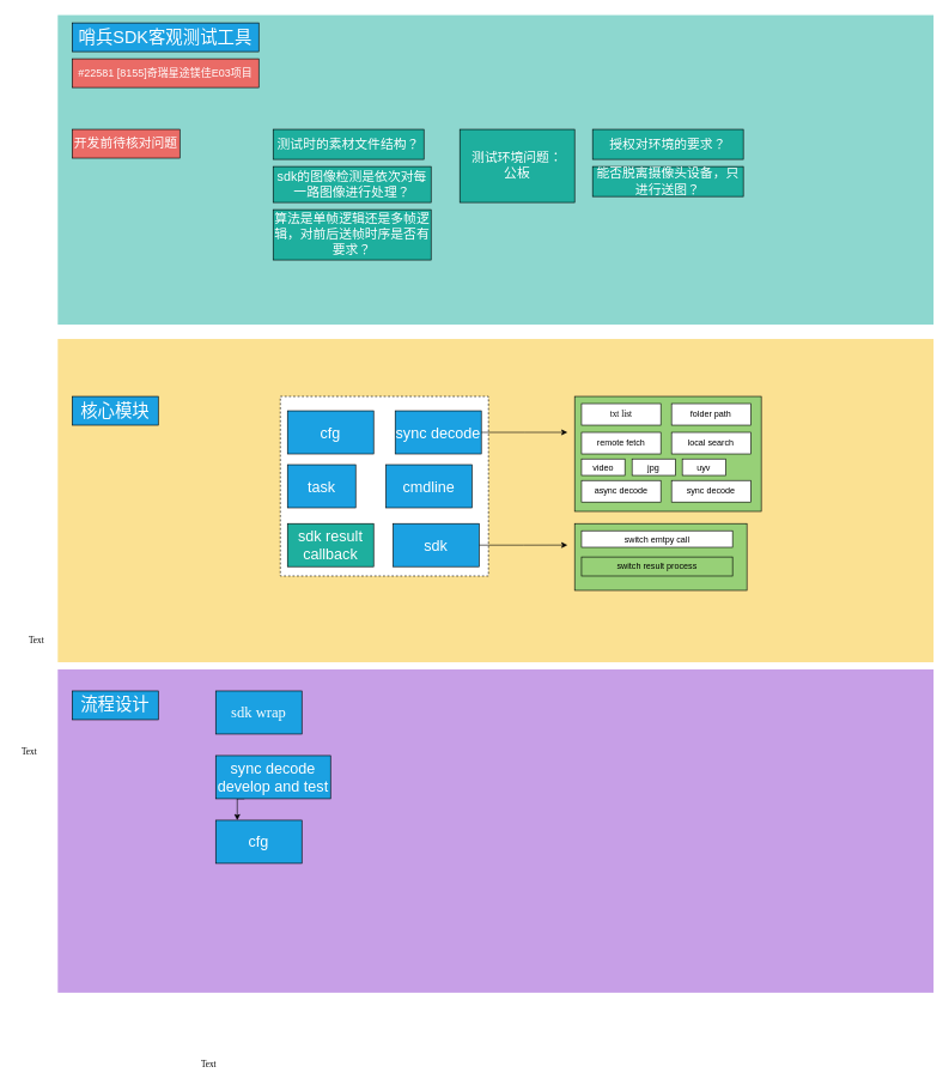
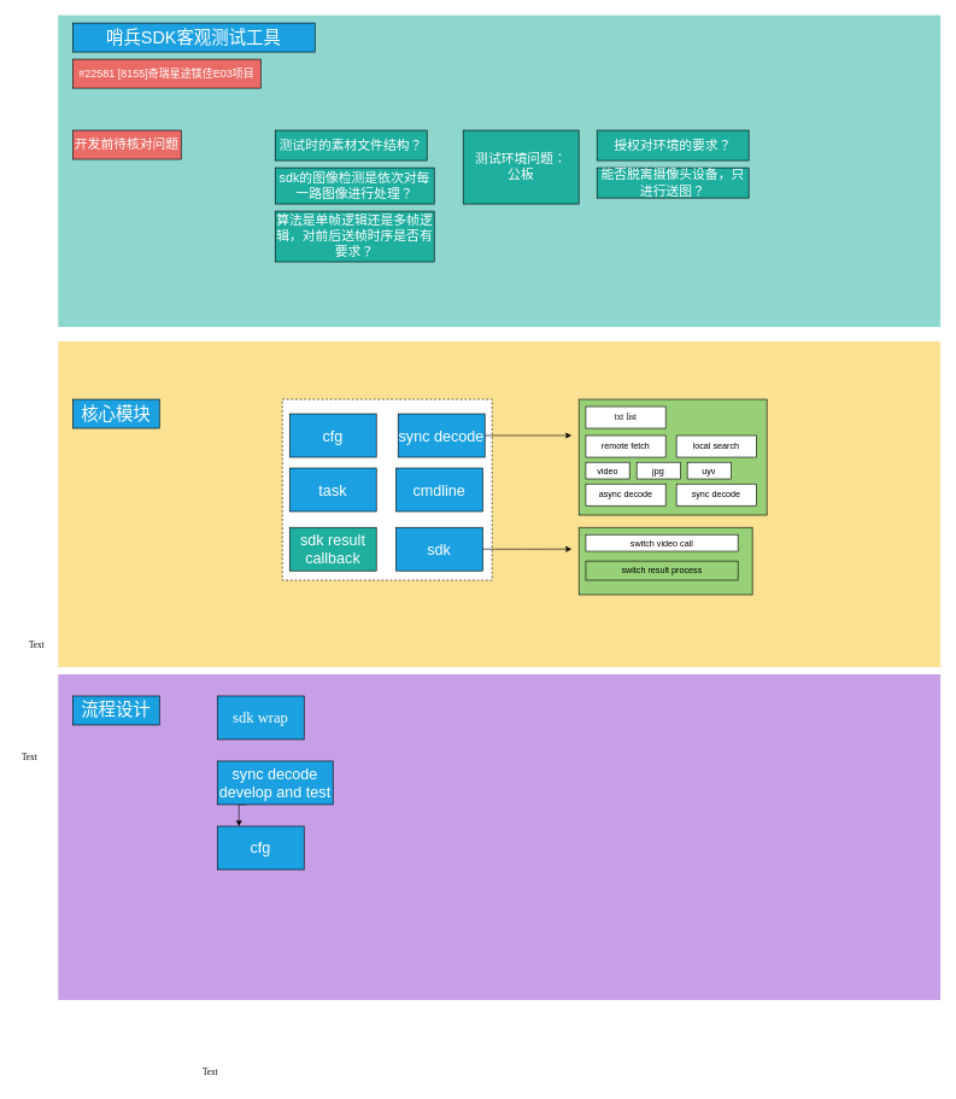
  <mxCell id="0" />
  <mxCell id="1" parent="0" />
  <mxCell id="2" value="" style="whiteSpace=wrap;html=1;fillColor=#8dd7cf;strokeColor=none;rounded=0;" parent="1" vertex="1"><mxGeometry x="80" y="20.13" width="1220" height="430.87" as="geometry" /></mxCell>
  <mxCell id="3" value="" style="whiteSpace=wrap;html=1;fillColor=#fbe192;strokeColor=none;rounded=0;glass=0;shadow=0;" parent="1" vertex="1"><mxGeometry x="80" y="471" width="1220" height="450" as="geometry" /></mxCell>
- <mxCell id="4" value="&lt;font color=&quot;#ffffff&quot;&gt;&lt;span style=&quot;font-size: 24px;&quot;&gt;哨兵SDK客观测试工具&lt;/span&gt;&lt;/font&gt;" style="rounded=0;whiteSpace=wrap;html=1;fillColor=#1BA1E2;" parent="1" vertex="1"><mxGeometry x="100" y="31" width="260" height="40" as="geometry" /></mxCell>
+ <mxCell id="4" value="&lt;font color=&quot;#ffffff&quot;&gt;&lt;span style=&quot;font-size: 24px;&quot;&gt;哨兵SDK客观测试工具&lt;/span&gt;&lt;/font&gt;" style="rounded=0;whiteSpace=wrap;html=1;fillColor=#1BA1E2;" parent="1" vertex="1"><mxGeometry x="100" y="31" width="335" height="40" as="geometry" /></mxCell>
  <mxCell id="5" value="&lt;font color=&quot;#ffffff&quot; style=&quot;font-size: 15px;&quot;&gt;#22581 [8155]奇瑞星途镁佳E03项目&lt;/font&gt;" style="rounded=0;whiteSpace=wrap;html=1;fillColor=#EA6B66;" parent="1" vertex="1"><mxGeometry x="100" y="81" width="260" height="40" as="geometry" /></mxCell>
  <mxCell id="6" value="&lt;font style=&quot;font-size: 18px;&quot; color=&quot;#ffffff&quot;&gt;开发前待核对问题&lt;/font&gt;" style="rounded=0;whiteSpace=wrap;html=1;fillColor=#EA6B66;" parent="1" vertex="1"><mxGeometry x="100" y="179.25" width="150" height="40" as="geometry" /></mxCell>
  <mxCell id="7" value="&lt;font color=&quot;#ffffff&quot;&gt;&lt;span style=&quot;font-size: 24px;&quot;&gt;核心模块&lt;/span&gt;&lt;/font&gt;" style="rounded=0;whiteSpace=wrap;html=1;fillColor=#1BA1E2;" parent="1" vertex="1"><mxGeometry x="100" y="551" width="120" height="40" as="geometry" /></mxCell>
  <mxCell id="8" value="" style="rounded=0;whiteSpace=wrap;html=1;dashed=1;" parent="1" vertex="1"><mxGeometry x="390" y="551" width="290" height="250" as="geometry" /></mxCell>
  <mxCell id="9" style="edgeStyle=orthogonalEdgeStyle;rounded=0;orthogonalLoop=1;jettySize=auto;html=1;exitX=1;exitY=0.5;exitDx=0;exitDy=0;" parent="1" source="10" edge="1"><mxGeometry relative="1" as="geometry"><mxPoint x="790" y="601" as="targetPoint" /></mxGeometry></mxCell>
  <mxCell id="10" value="&lt;font color=&quot;#ffffff&quot;&gt;&lt;span style=&quot;font-size: 21px;&quot;&gt;sync decode&lt;/span&gt;&lt;/font&gt;" style="rounded=0;whiteSpace=wrap;html=1;fillColor=#1BA1E2;" parent="1" vertex="1"><mxGeometry x="550" y="571" width="120" height="60" as="geometry" /></mxCell>
  <mxCell id="11" value="&lt;font color=&quot;#ffffff&quot; style=&quot;font-size: 21px;&quot;&gt;cfg&lt;br&gt;&lt;/font&gt;" style="rounded=0;whiteSpace=wrap;html=1;fillColor=#1BA1E2;" parent="1" vertex="1"><mxGeometry x="400" y="571" width="120" height="60" as="geometry" /></mxCell>
  <mxCell id="12" style="edgeStyle=orthogonalEdgeStyle;rounded=0;orthogonalLoop=1;jettySize=auto;html=1;exitX=1;exitY=0.5;exitDx=0;exitDy=0;" parent="1" source="13" edge="1"><mxGeometry relative="1" as="geometry"><mxPoint x="790" y="757.941" as="targetPoint" /></mxGeometry></mxCell>
  <mxCell id="13" value="&lt;font color=&quot;#ffffff&quot;&gt;&lt;span style=&quot;font-size: 21px;&quot;&gt;sdk&lt;/span&gt;&lt;/font&gt;" style="rounded=0;whiteSpace=wrap;html=1;fillColor=#1BA1E2;" parent="1" vertex="1"><mxGeometry x="547" y="728" width="120" height="60" as="geometry" /></mxCell>
- <mxCell id="14" value="&lt;font color=&quot;#ffffff&quot; style=&quot;font-size: 21px;&quot;&gt;task&lt;/font&gt;" style="rounded=0;whiteSpace=wrap;html=1;fillColor=#1BA1E2;" parent="1" vertex="1"><mxGeometry x="400" y="646" width="95" height="60" as="geometry" /></mxCell>
+ <mxCell id="14" value="&lt;font color=&quot;#ffffff&quot; style=&quot;font-size: 21px;&quot;&gt;task&lt;/font&gt;" style="rounded=0;whiteSpace=wrap;html=1;fillColor=#1BA1E2;" parent="1" vertex="1"><mxGeometry x="400" y="646" width="120" height="60" as="geometry" /></mxCell>
  <mxCell id="15" value="&lt;font color=&quot;#ffffff&quot; style=&quot;font-size: 21px;&quot;&gt;sdk result&lt;br&gt;callback&lt;br&gt;&lt;/font&gt;" style="rounded=0;whiteSpace=wrap;html=1;fillColor=#1eaf9e;" parent="1" vertex="1"><mxGeometry x="400" y="728" width="120" height="60" as="geometry" /></mxCell>
- <mxCell id="16" value="&lt;font color=&quot;#ffffff&quot;&gt;&lt;span style=&quot;font-size: 21px;&quot;&gt;cmdline&lt;/span&gt;&lt;/font&gt;" style="rounded=0;whiteSpace=wrap;html=1;fillColor=#1BA1E2;" parent="1" vertex="1"><mxGeometry x="537" y="646" width="120" height="60" as="geometry" /></mxCell>
+ <mxCell id="16" value="&lt;font color=&quot;#ffffff&quot;&gt;&lt;span style=&quot;font-size: 21px;&quot;&gt;cmdline&lt;/span&gt;&lt;/font&gt;" style="rounded=0;whiteSpace=wrap;html=1;fillColor=#1BA1E2;" parent="1" vertex="1"><mxGeometry x="547" y="646" width="120" height="60" as="geometry" /></mxCell>
  <mxCell id="17" value="" style="rounded=0;whiteSpace=wrap;html=1;fillColor=#97D077;" parent="1" vertex="1"><mxGeometry x="800" y="551" width="260" height="160" as="geometry" /></mxCell>
  <mxCell id="18" value="txt list" style="rounded=0;whiteSpace=wrap;html=1;fontFamily=Comic Sans MS;" parent="1" vertex="1"><mxGeometry x="809.62" y="561" width="110.38" height="30" as="geometry" /></mxCell>
- <mxCell id="19" value="folder path" style="rounded=0;whiteSpace=wrap;html=1;" parent="1" vertex="1"><mxGeometry x="935" y="561" width="110.38" height="30" as="geometry" /></mxCell>
  <mxCell id="20" value="remote fetch" style="rounded=0;whiteSpace=wrap;html=1;" parent="1" vertex="1"><mxGeometry x="809.62" y="601" width="110.38" height="30" as="geometry" /></mxCell>
  <mxCell id="21" value="local search" style="rounded=0;whiteSpace=wrap;html=1;" parent="1" vertex="1"><mxGeometry x="935" y="601" width="110.38" height="30" as="geometry" /></mxCell>
  <mxCell id="22" value="video" style="rounded=0;whiteSpace=wrap;html=1;" parent="1" vertex="1"><mxGeometry x="809.62" y="638" width="60.38" height="23" as="geometry" /></mxCell>
  <mxCell id="23" value="jpg" style="rounded=0;whiteSpace=wrap;html=1;" parent="1" vertex="1"><mxGeometry x="880" y="638" width="60.38" height="23" as="geometry" /></mxCell>
  <mxCell id="24" value="uyv" style="rounded=0;whiteSpace=wrap;html=1;" parent="1" vertex="1"><mxGeometry x="950" y="638" width="60.38" height="23" as="geometry" /></mxCell>
  <mxCell id="25" value="async decode" style="rounded=0;whiteSpace=wrap;html=1;" parent="1" vertex="1"><mxGeometry x="809.62" y="668" width="110.38" height="30" as="geometry" /></mxCell>
  <mxCell id="26" value="sync decode" style="rounded=0;whiteSpace=wrap;html=1;" parent="1" vertex="1"><mxGeometry x="935" y="668" width="110.38" height="30" as="geometry" /></mxCell>
  <mxCell id="27" value="" style="rounded=0;whiteSpace=wrap;html=1;fillColor=#97D077;" parent="1" vertex="1"><mxGeometry x="800" y="728" width="240" height="93" as="geometry" /></mxCell>
- <mxCell id="28" value="switch emtpy call" style="rounded=0;whiteSpace=wrap;html=1;" parent="1" vertex="1"><mxGeometry x="809.62" y="738" width="210.38" height="23" as="geometry" /></mxCell>
+ <mxCell id="28" value="switch video call" style="rounded=0;whiteSpace=wrap;html=1;" parent="1" vertex="1"><mxGeometry x="809.62" y="738" width="210.38" height="23" as="geometry" /></mxCell>
  <mxCell id="29" value="switch result process" style="rounded=0;whiteSpace=wrap;html=1;fillColor=#97d077;" parent="1" vertex="1"><mxGeometry x="809.62" y="774.5" width="210.38" height="26.5" as="geometry" /></mxCell>
  <mxCell id="30" value="&lt;font color=&quot;#ffffff&quot;&gt;&lt;span style=&quot;font-size: 18px;&quot;&gt;测试时的素材文件结构？&lt;/span&gt;&lt;/font&gt;" style="rounded=0;whiteSpace=wrap;html=1;fillColor=#1EAF9E;" parent="1" vertex="1"><mxGeometry x="380" y="179.25" width="210" height="41.75" as="geometry" /></mxCell>
  <mxCell id="31" value="&lt;font color=&quot;#ffffff&quot;&gt;&lt;span style=&quot;font-size: 18px;&quot;&gt;sdk的图像检测是依次对每一路图像进行处理？&lt;/span&gt;&lt;/font&gt;" style="rounded=0;whiteSpace=wrap;html=1;fillColor=#1EAF9E;" parent="1" vertex="1"><mxGeometry x="380" y="231" width="220" height="50" as="geometry" /></mxCell>
  <mxCell id="32" value="&lt;font color=&quot;#ffffff&quot;&gt;&lt;span style=&quot;font-size: 18px;&quot;&gt;测试环境问题：&lt;br&gt;公板&lt;/span&gt;&lt;/font&gt;" style="rounded=0;whiteSpace=wrap;html=1;fillColor=#1EAF9E;" parent="1" vertex="1"><mxGeometry x="640" y="179.25" width="160" height="101.75" as="geometry" /></mxCell>
  <mxCell id="33" value="&lt;font color=&quot;#ffffff&quot;&gt;&lt;span style=&quot;font-size: 18px;&quot;&gt;授权对环境的要求？&lt;/span&gt;&lt;/font&gt;" style="rounded=0;whiteSpace=wrap;html=1;fillColor=#1EAF9E;" parent="1" vertex="1"><mxGeometry x="825" y="179.25" width="210" height="41.75" as="geometry" /></mxCell>
  <mxCell id="34" value="&lt;font color=&quot;#ffffff&quot;&gt;&lt;span style=&quot;font-size: 18px;&quot;&gt;能否脱离摄像头设备，只进行送图？&lt;/span&gt;&lt;/font&gt;" style="rounded=0;whiteSpace=wrap;html=1;fillColor=#1EAF9E;" parent="1" vertex="1"><mxGeometry x="825" y="231" width="210" height="41.75" as="geometry" /></mxCell>
  <mxCell id="35" value="&lt;font color=&quot;#ffffff&quot;&gt;&lt;span style=&quot;font-size: 18px;&quot;&gt;算法是单帧逻辑还是多帧逻辑，对前后送帧时序是否有要求？&lt;/span&gt;&lt;/font&gt;" style="rounded=0;whiteSpace=wrap;html=1;fillColor=#1EAF9E;" parent="1" vertex="1"><mxGeometry x="380" y="291" width="220" height="70" as="geometry" /></mxCell>
  <mxCell id="36" value="" style="whiteSpace=wrap;html=1;fillColor=#C79FE7;strokeColor=none;rounded=0;glass=0;shadow=0;fontFamily=Comic Sans MS;" parent="1" vertex="1"><mxGeometry x="80" y="931" width="1220" height="450" as="geometry" /></mxCell>
  <mxCell id="37" value="&lt;font color=&quot;#ffffff&quot;&gt;&lt;span style=&quot;font-size: 24px;&quot;&gt;流程设计&lt;/span&gt;&lt;/font&gt;" style="rounded=0;whiteSpace=wrap;html=1;fillColor=#1BA1E2;" parent="1" vertex="1"><mxGeometry x="100" y="961" width="120" height="40" as="geometry" /></mxCell>
  <mxCell id="38" value="&lt;font color=&quot;#ffffff&quot; style=&quot;font-size: 21px;&quot;&gt;&lt;font face=&quot;Comic Sans MS&quot;&gt;sdk wrap&lt;/font&gt;&lt;br&gt;&lt;/font&gt;" style="rounded=0;whiteSpace=wrap;html=1;fillColor=#1BA1E2;" parent="1" vertex="1"><mxGeometry x="300" y="961" width="120" height="60" as="geometry" /></mxCell>
  <mxCell id="39" style="edgeStyle=orthogonalEdgeStyle;rounded=0;orthogonalLoop=1;jettySize=auto;html=1;exitX=0.25;exitY=1;exitDx=0;exitDy=0;entryX=0.25;entryY=0;entryDx=0;entryDy=0;" parent="1" source="40" target="41" edge="1"><mxGeometry relative="1" as="geometry" /></mxCell>
  <mxCell id="40" value="&lt;font color=&quot;#ffffff&quot; style=&quot;font-size: 21px;&quot;&gt;sync decode&lt;br&gt;develop and test&lt;br&gt;&lt;/font&gt;" style="rounded=0;whiteSpace=wrap;html=1;fillColor=#1BA1E2;" parent="1" vertex="1"><mxGeometry x="300" y="1051" width="160" height="60" as="geometry" /></mxCell>
  <mxCell id="41" value="&lt;font color=&quot;#ffffff&quot; style=&quot;font-size: 21px;&quot;&gt;cfg&lt;br&gt;&lt;/font&gt;" style="rounded=0;whiteSpace=wrap;html=1;fillColor=#1BA1E2;" parent="1" vertex="1"><mxGeometry x="300" y="1141" width="120" height="60" as="geometry" /></mxCell>
  <mxCell id="42" value="Text" style="text;html=1;align=center;verticalAlign=middle;resizable=0;points=[];autosize=1;strokeColor=none;fillColor=none;fontFamily=Comic Sans MS;" parent="1" vertex="1"><mxGeometry x="265" y="1466" width="50" height="30" as="geometry" /></mxCell>
  <mxCell id="43" value="&lt;font&gt;Text&lt;/font&gt;" style="text;html=1;align=center;verticalAlign=middle;resizable=0;points=[];autosize=1;strokeColor=none;fillColor=none;fontFamily=Comic Sans MS Cursiva;" vertex="1" parent="1"><mxGeometry x="20" y="1031" width="40" height="30" as="geometry" /></mxCell>
  <mxCell id="44" value="Text" style="text;html=1;align=center;verticalAlign=middle;resizable=0;points=[];autosize=1;strokeColor=none;fillColor=none;fontFamily=Comic Sans MS;" vertex="1" parent="1"><mxGeometry x="25" y="876" width="50" height="30" as="geometry" /></mxCell>
